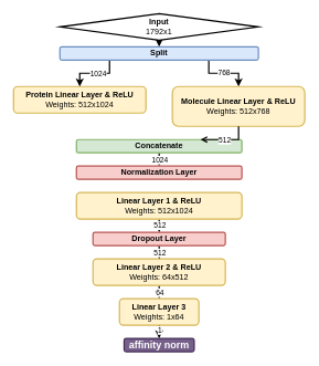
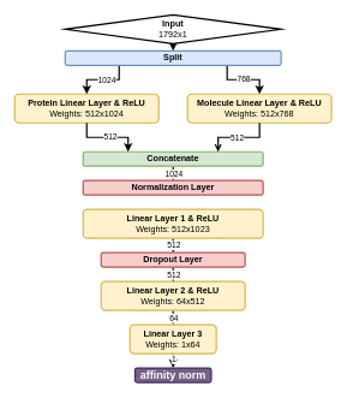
  <mxCell id="0" />
  <mxCell id="1" parent="0" />
  <mxCell id="2" value="&lt;b&gt;Protein Linear Layer &amp;amp; ReLU&lt;br&gt;&lt;/b&gt;Weights: 512x1024" style="rounded=1;whiteSpace=wrap;html=1;strokeWidth=2;fillColor=#fff2cc;strokeColor=#d6b656;" parent="1" vertex="1"><mxGeometry x="20" y="130" width="200" height="40" as="geometry" /></mxCell>
  <mxCell id="3" style="edgeStyle=orthogonalEdgeStyle;rounded=0;orthogonalLoop=1;jettySize=auto;html=1;exitX=0.5;exitY=1;exitDx=0;exitDy=0;entryX=0.5;entryY=0;entryDx=0;entryDy=0;strokeWidth=2;" parent="1" source="4" target="9" edge="1"><mxGeometry relative="1" as="geometry" /></mxCell>
  <mxCell id="4" value="&lt;b&gt;Input&lt;/b&gt;&lt;br&gt;1792x1" style="rhombus;whiteSpace=wrap;html=1;strokeWidth=2;" parent="1" vertex="1"><mxGeometry x="90" y="20" width="300" height="40" as="geometry" /></mxCell>
  <mxCell id="5" style="edgeStyle=orthogonalEdgeStyle;rounded=0;orthogonalLoop=1;jettySize=auto;html=1;exitX=0.25;exitY=1;exitDx=0;exitDy=0;entryX=0.5;entryY=0;entryDx=0;entryDy=0;strokeWidth=2;" parent="1" source="9" target="2" edge="1"><mxGeometry relative="1" as="geometry" /></mxCell>
  <mxCell id="6" value="1024" style="edgeLabel;html=1;align=center;verticalAlign=middle;resizable=0;points=[];" parent="5" vertex="1" connectable="0"><mxGeometry x="0.09" relative="1" as="geometry"><mxPoint x="8" as="offset" /></mxGeometry></mxCell>
  <mxCell id="7" style="edgeStyle=orthogonalEdgeStyle;rounded=0;orthogonalLoop=1;jettySize=auto;html=1;exitX=0.75;exitY=1;exitDx=0;exitDy=0;strokeWidth=2;" parent="1" source="9" target="10" edge="1"><mxGeometry relative="1" as="geometry" /></mxCell>
  <mxCell id="8" value="768" style="edgeLabel;html=1;align=center;verticalAlign=middle;resizable=0;points=[];" parent="7" vertex="1" connectable="0"><mxGeometry x="-0.088" y="1" relative="1" as="geometry"><mxPoint x="3" as="offset" /></mxGeometry></mxCell>
  <mxCell id="9" value="&lt;b&gt;Split&lt;/b&gt;" style="rounded=1;whiteSpace=wrap;html=1;strokeWidth=2;fillColor=#dae8fc;strokeColor=#6c8ebf;" parent="1" vertex="1"><mxGeometry x="90" y="70" width="300" height="20" as="geometry" /></mxCell>
- <mxCell id="10" value="&lt;b&gt;Molecule Linear Layer &amp;amp; ReLU&lt;br&gt;&lt;/b&gt;Weights: 512x768" style="rounded=1;whiteSpace=wrap;html=1;strokeWidth=2;fillColor=#fff2cc;strokeColor=#d6b656;" parent="1" vertex="1"><mxGeometry x="260" y="130" width="200" height="60" as="geometry" /></mxCell>
+ <mxCell id="10" value="&lt;b&gt;Molecule Linear Layer &amp;amp; ReLU&lt;br&gt;&lt;/b&gt;Weights: 512x768" style="rounded=1;whiteSpace=wrap;html=1;strokeWidth=2;fillColor=#fff2cc;strokeColor=#d6b656;" parent="1" vertex="1"><mxGeometry x="260" y="130" width="200" height="40" as="geometry" /></mxCell>
  <mxCell id="11" style="edgeStyle=orthogonalEdgeStyle;rounded=0;orthogonalLoop=1;jettySize=auto;html=1;exitX=0.5;exitY=1;exitDx=0;exitDy=0;entryX=0.5;entryY=0;entryDx=0;entryDy=0;strokeWidth=2;" parent="1" source="13" target="18" edge="1"><mxGeometry relative="1" as="geometry" /></mxCell>
  <mxCell id="12" value="1024" style="edgeLabel;html=1;align=center;verticalAlign=middle;resizable=0;points=[];" parent="11" vertex="1" connectable="0"><mxGeometry x="-0.143" y="-1" relative="1" as="geometry"><mxPoint x="1" y="1" as="offset" /></mxGeometry></mxCell>
  <mxCell id="13" value="&lt;b&gt;Concatenate&lt;/b&gt;" style="rounded=1;whiteSpace=wrap;html=1;strokeWidth=2;fillColor=#d5e8d4;strokeColor=#82b366;" parent="1" vertex="1"><mxGeometry x="115" y="210" width="250" height="20" as="geometry" /></mxCell>
  <mxCell id="14" style="edgeStyle=orthogonalEdgeStyle;rounded=0;orthogonalLoop=1;jettySize=auto;html=1;exitX=0.5;exitY=1;exitDx=0;exitDy=0;entryX=0.75;entryY=0;entryDx=0;entryDy=0;strokeWidth=2;endArrow=open;" parent="1" source="10" target="13" edge="1"><mxGeometry relative="1" as="geometry"><mxPoint x="335" y="210" as="sourcePoint" /></mxGeometry></mxCell>
  <mxCell id="15" value="512" style="edgeLabel;html=1;align=center;verticalAlign=middle;resizable=0;points=[];" parent="14" vertex="1" connectable="0"><mxGeometry x="-0.004" relative="1" as="geometry"><mxPoint x="-3" as="offset" /></mxGeometry></mxCell>
+ <mxCell id="16" style="edgeStyle=orthogonalEdgeStyle;rounded=0;orthogonalLoop=1;jettySize=auto;html=1;exitX=0.5;exitY=1;exitDx=0;exitDy=0;entryX=0.25;entryY=0;entryDx=0;entryDy=0;strokeWidth=2;" parent="1" source="2" target="13" edge="1"><mxGeometry relative="1" as="geometry"><mxPoint x="145" y="210" as="sourcePoint" /></mxGeometry></mxCell>
+ <mxCell id="17" value="512" style="edgeLabel;html=1;align=center;verticalAlign=middle;resizable=0;points=[];" parent="16" vertex="1" connectable="0"><mxGeometry x="-0.046" y="1" relative="1" as="geometry"><mxPoint x="5" as="offset" /></mxGeometry></mxCell>
  <mxCell id="18" value="&lt;b&gt;Normalization Layer&lt;/b&gt;" style="rounded=1;whiteSpace=wrap;html=1;strokeWidth=2;fillColor=#f8cecc;strokeColor=#b85450;" parent="1" vertex="1"><mxGeometry x="115" y="250" width="250" height="20" as="geometry" /></mxCell>
  <mxCell id="19" style="edgeStyle=orthogonalEdgeStyle;rounded=0;orthogonalLoop=1;jettySize=auto;html=1;exitX=0.5;exitY=1;exitDx=0;exitDy=0;" parent="1" source="18" target="18" edge="1"><mxGeometry relative="1" as="geometry" /></mxCell>
  <mxCell id="20" style="edgeStyle=orthogonalEdgeStyle;rounded=0;orthogonalLoop=1;jettySize=auto;html=1;exitX=0.5;exitY=1;exitDx=0;exitDy=0;strokeWidth=2;entryX=0.5;entryY=0;entryDx=0;entryDy=0;" parent="1" source="22" target="31" edge="1"><mxGeometry relative="1" as="geometry"><mxPoint x="240" y="400" as="targetPoint" /></mxGeometry></mxCell>
  <mxCell id="21" value="512" style="edgeLabel;html=1;align=center;verticalAlign=middle;resizable=0;points=[];" parent="20" vertex="1" connectable="0"><mxGeometry x="-0.095" y="-1" relative="1" as="geometry"><mxPoint x="1" as="offset" /></mxGeometry></mxCell>
- <mxCell id="22" value="&lt;b&gt;Linear Layer 1 &amp;amp; ReLU&lt;br&gt;&lt;/b&gt;Weights: 512x1024" style="rounded=1;whiteSpace=wrap;html=1;strokeWidth=2;fillColor=#fff2cc;strokeColor=#d6b656;" parent="1" vertex="1"><mxGeometry x="115" y="290" width="250" height="40" as="geometry" /></mxCell>
+ <mxCell id="22" value="&lt;b&gt;Linear Layer 1 &amp;amp; ReLU&lt;br&gt;&lt;/b&gt;Weights: 512x1023" style="rounded=1;whiteSpace=wrap;html=1;strokeWidth=2;fillColor=#fff2cc;strokeColor=#d6b656;" parent="1" vertex="1"><mxGeometry x="115" y="290" width="250" height="40" as="geometry" /></mxCell>
  <mxCell id="23" style="edgeStyle=orthogonalEdgeStyle;rounded=0;orthogonalLoop=1;jettySize=auto;html=1;exitX=0.5;exitY=1;exitDx=0;exitDy=0;entryX=0.5;entryY=0;entryDx=0;entryDy=0;strokeWidth=2;" parent="1" source="25" target="28" edge="1"><mxGeometry relative="1" as="geometry" /></mxCell>
  <mxCell id="24" value="64" style="edgeLabel;html=1;align=center;verticalAlign=middle;resizable=0;points=[];" parent="23" vertex="1" connectable="0"><mxGeometry x="0.014" y="2" relative="1" as="geometry"><mxPoint x="-2" as="offset" /></mxGeometry></mxCell>
  <mxCell id="25" value="&lt;b&gt;Linear Layer 2 &amp;amp; ReLU&lt;br&gt;&lt;/b&gt;Weights: 64x512" style="rounded=1;whiteSpace=wrap;html=1;strokeWidth=2;fillColor=#fff2cc;strokeColor=#d6b656;" parent="1" vertex="1"><mxGeometry x="140" y="390" width="200" height="40" as="geometry" /></mxCell>
  <mxCell id="26" style="edgeStyle=orthogonalEdgeStyle;rounded=0;orthogonalLoop=1;jettySize=auto;html=1;exitX=0.5;exitY=1;exitDx=0;exitDy=0;strokeWidth=2;entryX=0.5;entryY=0;entryDx=0;entryDy=0;" parent="1" source="28" target="32" edge="1"><mxGeometry relative="1" as="geometry"><mxPoint x="260" y="540" as="targetPoint" /></mxGeometry></mxCell>
  <mxCell id="27" value="1" style="edgeLabel;html=1;align=center;verticalAlign=middle;resizable=0;points=[];" parent="26" vertex="1" connectable="0"><mxGeometry x="-0.285" y="-1" relative="1" as="geometry"><mxPoint x="1" as="offset" /></mxGeometry></mxCell>
  <mxCell id="28" value="&lt;b&gt;Linear Layer 3&lt;br&gt;&lt;/b&gt;Weights: 1x64" style="rounded=1;whiteSpace=wrap;html=1;strokeWidth=2;fillColor=#fff2cc;strokeColor=#d6b656;" parent="1" vertex="1"><mxGeometry x="180" y="450" width="120" height="40" as="geometry" /></mxCell>
  <mxCell id="29" style="edgeStyle=orthogonalEdgeStyle;rounded=0;orthogonalLoop=1;jettySize=auto;html=1;exitX=0.5;exitY=1;exitDx=0;exitDy=0;entryX=0.5;entryY=0;entryDx=0;entryDy=0;strokeWidth=2;" parent="1" source="31" target="25" edge="1"><mxGeometry relative="1" as="geometry" /></mxCell>
  <mxCell id="30" value="512" style="edgeLabel;html=1;align=center;verticalAlign=middle;resizable=0;points=[];" parent="29" vertex="1" connectable="0"><mxGeometry x="-0.36" y="2" relative="1" as="geometry"><mxPoint x="-2" y="4" as="offset" /></mxGeometry></mxCell>
  <mxCell id="31" value="&lt;b&gt;Dropout Layer&lt;/b&gt;" style="rounded=1;whiteSpace=wrap;html=1;strokeWidth=2;fillColor=#f8cecc;strokeColor=#b85450;" parent="1" vertex="1"><mxGeometry x="140" y="350" width="200" height="20" as="geometry" /></mxCell>
  <mxCell id="32" value="&lt;b&gt;&lt;font style=&quot;font-size: 15px;&quot;&gt;affinity norm&lt;/font&gt;&lt;/b&gt;" style="rounded=1;whiteSpace=wrap;html=1;strokeWidth=2;fillColor=#76608a;strokeColor=#432D57;fontColor=#ffffff;" parent="1" vertex="1"><mxGeometry x="187.03" y="510" width="105.94" height="20" as="geometry" /></mxCell>
